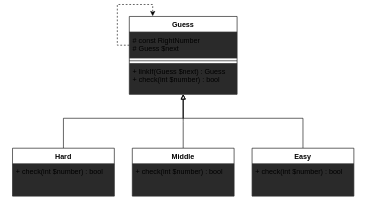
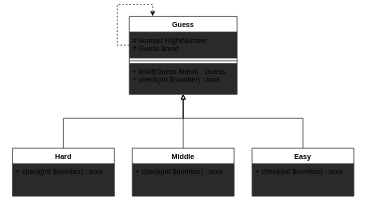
  <mxCell id="0" />
  <mxCell id="1" parent="0" />
  <mxCell id="2" value="Guess" style="swimlane;fontStyle=1;align=center;verticalAlign=top;childLayout=stackLayout;horizontal=1;startSize=26;horizontalStack=0;resizeParent=1;resizeParentMax=0;resizeLast=0;collapsible=1;marginBottom=0;" parent="1" vertex="1"><mxGeometry x="215" y="20" width="180" height="130" as="geometry" /></mxCell>
  <mxCell id="3" style="edgeStyle=orthogonalEdgeStyle;rounded=0;orthogonalLoop=1;jettySize=auto;html=1;endArrow=classic;endFill=1;exitX=0;exitY=0.5;exitDx=0;exitDy=0;entryX=0.217;entryY=-0.004;entryDx=0;entryDy=0;entryPerimeter=0;dashed=1;" parent="2" source="4" target="2" edge="1"><mxGeometry relative="1" as="geometry"><Array as="points"><mxPoint x="-20" y="48" /><mxPoint x="-20" y="-20" /><mxPoint x="39" y="-20" /></Array></mxGeometry></mxCell>
- <mxCell id="4" value="# const RightNumber&#10;# Guess $next" style="text;strokeColor=none;align=left;verticalAlign=top;spacingLeft=4;spacingRight=4;overflow=hidden;rotatable=0;points=[[0,0.5],[1,0.5]];portConstraint=eastwest;fillColor=#2a2a2a;" parent="2" vertex="1"><mxGeometry y="26" width="180" height="44" as="geometry" /></mxCell>
+ <mxCell id="4" value="# number RightNumber&#10;# Guess $next" style="text;strokeColor=none;align=left;verticalAlign=top;spacingLeft=4;spacingRight=4;overflow=hidden;rotatable=0;points=[[0,0.5],[1,0.5]];portConstraint=eastwest;fillColor=#2a2a2a;" parent="2" vertex="1"><mxGeometry y="26" width="180" height="44" as="geometry" /></mxCell>
  <mxCell id="5" value="" style="line;strokeWidth=1;fillColor=none;align=left;verticalAlign=middle;spacingTop=-1;spacingLeft=3;spacingRight=3;rotatable=0;labelPosition=right;points=[];portConstraint=eastwest;" parent="2" vertex="1"><mxGeometry y="70" width="180" height="8" as="geometry" /></mxCell>
  <mxCell id="6" value="+ linkIf(Guess $next) : Guess&#10;+ check(int $number) : bool&#10;" style="text;strokeColor=none;align=left;verticalAlign=top;spacingLeft=4;spacingRight=4;overflow=hidden;rotatable=0;points=[[0,0.5],[1,0.5]];portConstraint=eastwest;fillColor=#2a2a2a;" parent="2" vertex="1"><mxGeometry y="78" width="180" height="52" as="geometry" /></mxCell>
  <mxCell id="7" style="edgeStyle=orthogonalEdgeStyle;rounded=0;orthogonalLoop=1;jettySize=auto;html=1;entryX=0.5;entryY=1;entryDx=0;entryDy=0;entryPerimeter=0;endArrow=block;endFill=0;" parent="1" source="8" target="6" edge="1"><mxGeometry relative="1" as="geometry"><Array as="points"><mxPoint x="105" y="190" /><mxPoint x="305" y="190" /></Array></mxGeometry></mxCell>
  <mxCell id="8" value="Hard" style="swimlane;fontStyle=1;align=center;verticalAlign=top;childLayout=stackLayout;horizontal=1;startSize=26;horizontalStack=0;resizeParent=1;resizeParentMax=0;resizeLast=0;collapsible=1;marginBottom=0;" parent="1" vertex="1"><mxGeometry x="20" y="240" width="170" height="80" as="geometry" /></mxCell>
  <mxCell id="9" value="+ check(int $number) : bool&#10;" style="text;strokeColor=none;align=left;verticalAlign=top;spacingLeft=4;spacingRight=4;overflow=hidden;rotatable=0;points=[[0,0.5],[1,0.5]];portConstraint=eastwest;fillColor=#2a2a2a;" parent="8" vertex="1"><mxGeometry y="26" width="170" height="54" as="geometry" /></mxCell>
  <mxCell id="10" style="edgeStyle=orthogonalEdgeStyle;rounded=0;orthogonalLoop=1;jettySize=auto;html=1;endArrow=block;endFill=0;" parent="1" source="11" edge="1"><mxGeometry relative="1" as="geometry"><mxPoint x="305" y="150" as="targetPoint" /></mxGeometry></mxCell>
  <mxCell id="11" value="Middle" style="swimlane;fontStyle=1;align=center;verticalAlign=top;childLayout=stackLayout;horizontal=1;startSize=26;horizontalStack=0;resizeParent=1;resizeParentMax=0;resizeLast=0;collapsible=1;marginBottom=0;" parent="1" vertex="1"><mxGeometry x="220" y="240" width="170" height="80" as="geometry" /></mxCell>
  <mxCell id="12" value="+ check(int $number) : bool&#10;" style="text;strokeColor=none;align=left;verticalAlign=top;spacingLeft=4;spacingRight=4;overflow=hidden;rotatable=0;points=[[0,0.5],[1,0.5]];portConstraint=eastwest;fillColor=#2a2a2a;" parent="11" vertex="1"><mxGeometry y="26" width="170" height="54" as="geometry" /></mxCell>
  <mxCell id="13" style="edgeStyle=orthogonalEdgeStyle;rounded=0;orthogonalLoop=1;jettySize=auto;html=1;endArrow=block;endFill=0;" parent="1" source="14" edge="1"><mxGeometry relative="1" as="geometry"><mxPoint x="305" y="150" as="targetPoint" /><Array as="points"><mxPoint x="505" y="190" /><mxPoint x="305" y="190" /></Array></mxGeometry></mxCell>
  <mxCell id="14" value="Easy" style="swimlane;fontStyle=1;align=center;verticalAlign=top;childLayout=stackLayout;horizontal=1;startSize=26;horizontalStack=0;resizeParent=1;resizeParentMax=0;resizeLast=0;collapsible=1;marginBottom=0;" parent="1" vertex="1"><mxGeometry x="420" y="240" width="170" height="80" as="geometry" /></mxCell>
  <mxCell id="15" value="+ check(int $number) : bool&#10;" style="text;strokeColor=none;align=left;verticalAlign=top;spacingLeft=4;spacingRight=4;overflow=hidden;rotatable=0;points=[[0,0.5],[1,0.5]];portConstraint=eastwest;fillColor=#2a2a2a;" parent="14" vertex="1"><mxGeometry y="26" width="170" height="54" as="geometry" /></mxCell>
